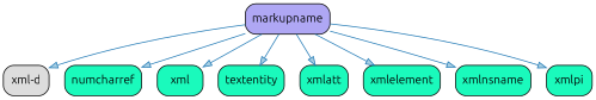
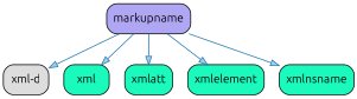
  strict digraph {
    fontname=Ubuntu
    node [fillcolor="#1AFABC" fontname=Ubuntu shape=Mrecord style=filled]
    edge [color="#1f78b4" fillcolor="#a6cee3" fontname=Ubuntu]
    n1 [fillcolor="#DDDDDD" label="xml-d"]
    n2 [fillcolor="#AFA7F4" label=markupname]
-   n3 [label=numcharref]
    n4 [label=xml]
-   n5 [label=textentity]
    n6 [label=xmlatt]
    n7 [label=xmlelement]
    n8 [label=xmlnsname]
-   n9 [label=xmlpi]
    n2 -> n1
-   n2 -> n3
    n2 -> n4
-   n2 -> n5
    n2 -> n6
    n2 -> n7
    n2 -> n8
-   n2 -> n9
  }
